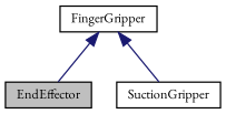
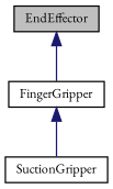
  digraph {
    fontname="EB Garamond"
    node [color=black fillcolor=white fontname="EB Garamond" fontsize=10 shape=record style=filled]
    edge [color=midnightblue dir=back fontname="EB Garamond" fontsize=10 labelfontname=Helvetica labelfontsize=10 style=solid]
    n1 [fillcolor=grey75 fontcolor=black height=0.2 label=EndEffector width=0.4]
    n2 [height=0.2 label=FingerGripper width=0.4]
    n3 [height=0.2 label=SuctionGripper width=0.4]
-   n2 -> n1
+   n1 -> n2
    n2 -> n3
  }
